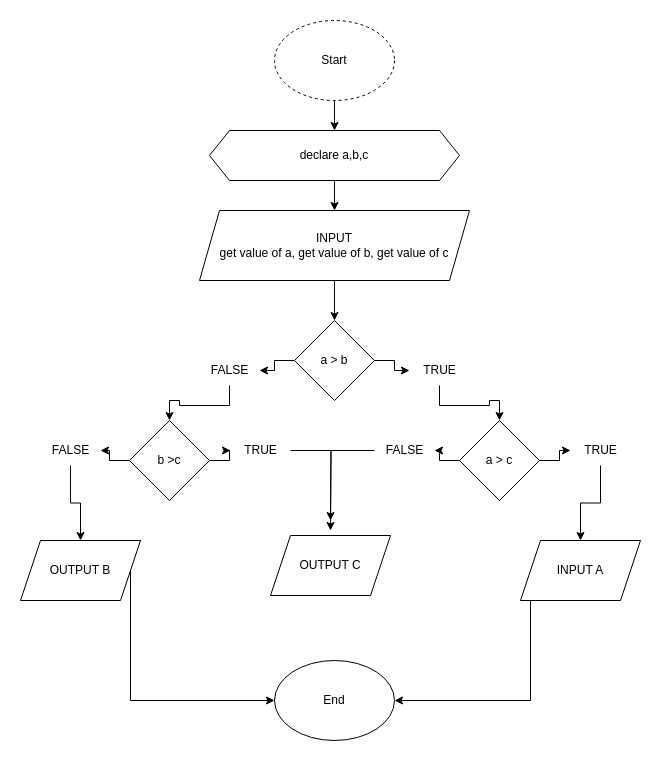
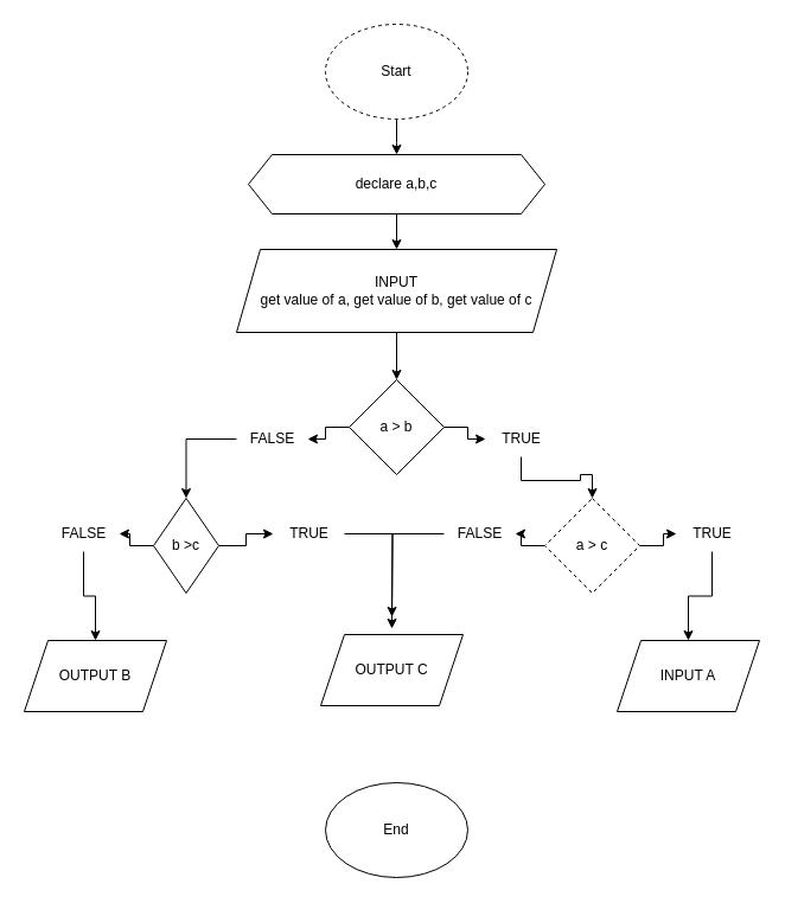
  <mxCell id="0" />
  <mxCell id="1" parent="0" />
  <mxCell id="2" value="" style="edgeStyle=orthogonalEdgeStyle;rounded=0;orthogonalLoop=1;jettySize=auto;html=1;" parent="1" source="3" edge="1"><mxGeometry relative="1" as="geometry"><mxPoint x="334" y="130" as="targetPoint" /></mxGeometry></mxCell>
  <mxCell id="3" value="Start" style="ellipse;whiteSpace=wrap;html=1;dashed=1;" parent="1" vertex="1"><mxGeometry x="274" y="20" width="120" height="80" as="geometry" /></mxCell>
  <mxCell id="4" value="End" style="ellipse;whiteSpace=wrap;html=1;" parent="1" vertex="1"><mxGeometry x="274" y="660" width="120" height="80" as="geometry" /></mxCell>
  <mxCell id="5" value="" style="edgeStyle=orthogonalEdgeStyle;rounded=0;orthogonalLoop=1;jettySize=auto;html=1;" parent="1" source="6" target="11" edge="1"><mxGeometry relative="1" as="geometry" /></mxCell>
  <mxCell id="6" value="INPUT&lt;br&gt;get value of a, get value of b, get value of c" style="shape=parallelogram;perimeter=parallelogramPerimeter;whiteSpace=wrap;html=1;fixedSize=1;" parent="1" vertex="1"><mxGeometry x="199" y="210" width="270" height="70" as="geometry" /></mxCell>
  <mxCell id="7" value="" style="edgeStyle=orthogonalEdgeStyle;rounded=0;orthogonalLoop=1;jettySize=auto;html=1;" parent="1" source="8" target="6" edge="1"><mxGeometry relative="1" as="geometry" /></mxCell>
  <mxCell id="8" value="declare a,b,c" style="shape=hexagon;perimeter=hexagonPerimeter2;whiteSpace=wrap;html=1;fixedSize=1;" parent="1" vertex="1"><mxGeometry x="209" y="130" width="250" height="50" as="geometry" /></mxCell>
  <mxCell id="9" value="" style="edgeStyle=orthogonalEdgeStyle;rounded=0;orthogonalLoop=1;jettySize=auto;html=1;" parent="1" source="11" target="19" edge="1"><mxGeometry relative="1" as="geometry" /></mxCell>
  <mxCell id="10" value="" style="edgeStyle=orthogonalEdgeStyle;rounded=0;orthogonalLoop=1;jettySize=auto;html=1;" parent="1" source="11" target="21" edge="1"><mxGeometry relative="1" as="geometry" /></mxCell>
  <mxCell id="11" value="a &amp;gt; b" style="rhombus;whiteSpace=wrap;html=1;" parent="1" vertex="1"><mxGeometry x="294" y="320" width="80" height="80" as="geometry" /></mxCell>
  <mxCell id="12" value="" style="edgeStyle=orthogonalEdgeStyle;rounded=0;orthogonalLoop=1;jettySize=auto;html=1;" parent="1" source="14" target="28" edge="1"><mxGeometry relative="1" as="geometry" /></mxCell>
  <mxCell id="13" value="" style="edgeStyle=orthogonalEdgeStyle;rounded=0;orthogonalLoop=1;jettySize=auto;html=1;" parent="1" source="14" target="30" edge="1"><mxGeometry relative="1" as="geometry" /></mxCell>
- <mxCell id="14" value="b &amp;gt;c" style="rhombus;whiteSpace=wrap;html=1;" parent="1" vertex="1"><mxGeometry x="129" y="420" width="80" height="80" as="geometry" /></mxCell>
+ <mxCell id="14" value="b &amp;gt;c" style="rhombus;whiteSpace=wrap;html=1;" parent="1" vertex="1"><mxGeometry x="129" y="420" width="55" height="80" as="geometry" /></mxCell>
  <mxCell id="15" value="" style="edgeStyle=orthogonalEdgeStyle;rounded=0;orthogonalLoop=1;jettySize=auto;html=1;" parent="1" source="17" target="32" edge="1"><mxGeometry relative="1" as="geometry" /></mxCell>
  <mxCell id="16" value="" style="edgeStyle=orthogonalEdgeStyle;rounded=0;orthogonalLoop=1;jettySize=auto;html=1;" parent="1" source="17" target="34" edge="1"><mxGeometry relative="1" as="geometry" /></mxCell>
- <mxCell id="17" value="a &amp;gt; c" style="rhombus;whiteSpace=wrap;html=1;" parent="1" vertex="1"><mxGeometry x="459" y="420" width="80" height="80" as="geometry" /></mxCell>
+ <mxCell id="17" value="a &amp;gt; c" style="rhombus;whiteSpace=wrap;html=1;dashed=1;" parent="1" vertex="1"><mxGeometry x="459" y="420" width="80" height="80" as="geometry" /></mxCell>
  <mxCell id="18" value="" style="edgeStyle=orthogonalEdgeStyle;rounded=0;orthogonalLoop=1;jettySize=auto;html=1;" parent="1" source="19" target="17" edge="1"><mxGeometry relative="1" as="geometry" /></mxCell>
  <mxCell id="19" value="TRUE" style="text;html=1;align=center;verticalAlign=middle;resizable=0;points=[];autosize=1;strokeColor=none;fillColor=none;" parent="1" vertex="1"><mxGeometry x="409" y="355" width="60" height="30" as="geometry" /></mxCell>
  <mxCell id="20" value="" style="edgeStyle=orthogonalEdgeStyle;rounded=0;orthogonalLoop=1;jettySize=auto;html=1;" parent="1" source="21" target="14" edge="1"><mxGeometry relative="1" as="geometry" /></mxCell>
  <mxCell id="21" value="FALSE" style="text;html=1;align=center;verticalAlign=middle;resizable=0;points=[];autosize=1;strokeColor=none;fillColor=none;" parent="1" vertex="1"><mxGeometry x="199" y="355" width="60" height="30" as="geometry" /></mxCell>
- <mxCell id="22" style="edgeStyle=orthogonalEdgeStyle;rounded=0;orthogonalLoop=1;jettySize=auto;html=1;" parent="1" source="23" target="4" edge="1"><mxGeometry relative="1" as="geometry"><Array as="points"><mxPoint x="130" y="700" /></Array></mxGeometry></mxCell>
  <mxCell id="23" value="OUTPUT B" style="shape=parallelogram;perimeter=parallelogramPerimeter;whiteSpace=wrap;html=1;fixedSize=1;" parent="1" vertex="1"><mxGeometry x="20" y="540" width="120" height="60" as="geometry" /></mxCell>
  <mxCell id="24" value="OUTPUT C" style="shape=parallelogram;perimeter=parallelogramPerimeter;whiteSpace=wrap;html=1;fixedSize=1;" parent="1" vertex="1"><mxGeometry x="270" y="535" width="120" height="60" as="geometry" /></mxCell>
- <mxCell id="25" style="edgeStyle=orthogonalEdgeStyle;rounded=0;orthogonalLoop=1;jettySize=auto;html=1;entryX=1;entryY=0.5;entryDx=0;entryDy=0;" parent="1" source="26" target="4" edge="1"><mxGeometry relative="1" as="geometry"><Array as="points"><mxPoint x="530" y="700" /></Array></mxGeometry></mxCell>
  <mxCell id="26" value="INPUT A" style="shape=parallelogram;perimeter=parallelogramPerimeter;whiteSpace=wrap;html=1;fixedSize=1;" parent="1" vertex="1"><mxGeometry x="520" y="540" width="120" height="60" as="geometry" /></mxCell>
  <mxCell id="27" value="" style="edgeStyle=orthogonalEdgeStyle;rounded=0;orthogonalLoop=1;jettySize=auto;html=1;" parent="1" source="28" target="23" edge="1"><mxGeometry relative="1" as="geometry" /></mxCell>
  <mxCell id="28" value="FALSE" style="text;html=1;align=center;verticalAlign=middle;resizable=0;points=[];autosize=1;strokeColor=none;fillColor=none;" parent="1" vertex="1"><mxGeometry x="40" y="435" width="60" height="30" as="geometry" /></mxCell>
  <mxCell id="29" value="" style="edgeStyle=orthogonalEdgeStyle;rounded=0;orthogonalLoop=1;jettySize=auto;html=1;" parent="1" source="30" edge="1"><mxGeometry relative="1" as="geometry"><mxPoint x="330" y="520" as="targetPoint" /></mxGeometry></mxCell>
  <mxCell id="30" value="TRUE" style="text;html=1;align=center;verticalAlign=middle;resizable=0;points=[];autosize=1;strokeColor=none;fillColor=none;" parent="1" vertex="1"><mxGeometry x="230" y="435" width="60" height="30" as="geometry" /></mxCell>
  <mxCell id="31" value="" style="edgeStyle=orthogonalEdgeStyle;rounded=0;orthogonalLoop=1;jettySize=auto;html=1;" parent="1" source="32" edge="1"><mxGeometry relative="1" as="geometry"><mxPoint x="330" y="530" as="targetPoint" /></mxGeometry></mxCell>
  <mxCell id="32" value="FALSE" style="text;html=1;align=center;verticalAlign=middle;resizable=0;points=[];autosize=1;strokeColor=none;fillColor=none;" parent="1" vertex="1"><mxGeometry x="374" y="435" width="60" height="30" as="geometry" /></mxCell>
  <mxCell id="33" value="" style="edgeStyle=orthogonalEdgeStyle;rounded=0;orthogonalLoop=1;jettySize=auto;html=1;" parent="1" source="34" target="26" edge="1"><mxGeometry relative="1" as="geometry" /></mxCell>
  <mxCell id="34" value="TRUE" style="text;html=1;align=center;verticalAlign=middle;resizable=0;points=[];autosize=1;strokeColor=none;fillColor=none;" parent="1" vertex="1"><mxGeometry x="570" y="435" width="60" height="30" as="geometry" /></mxCell>
